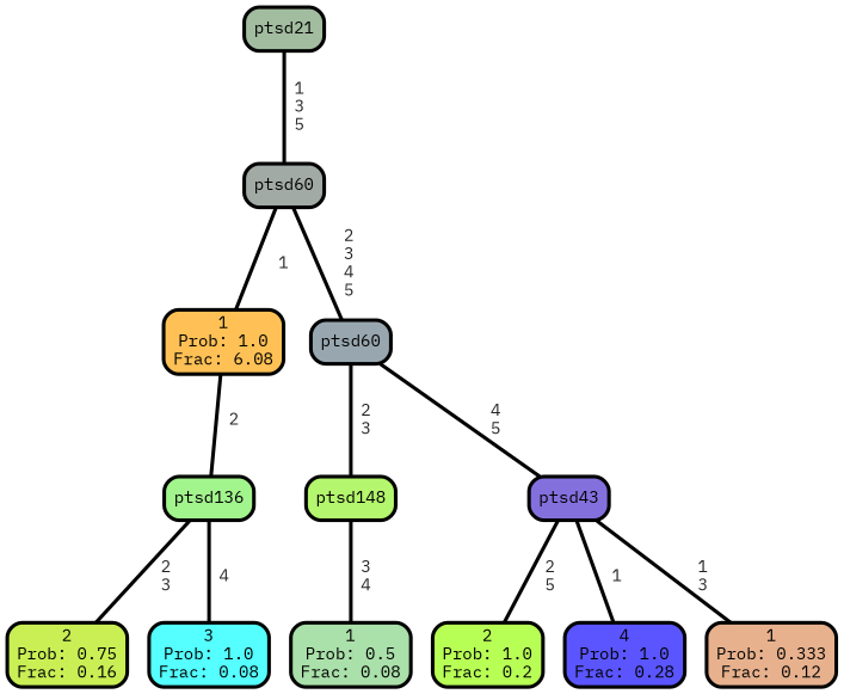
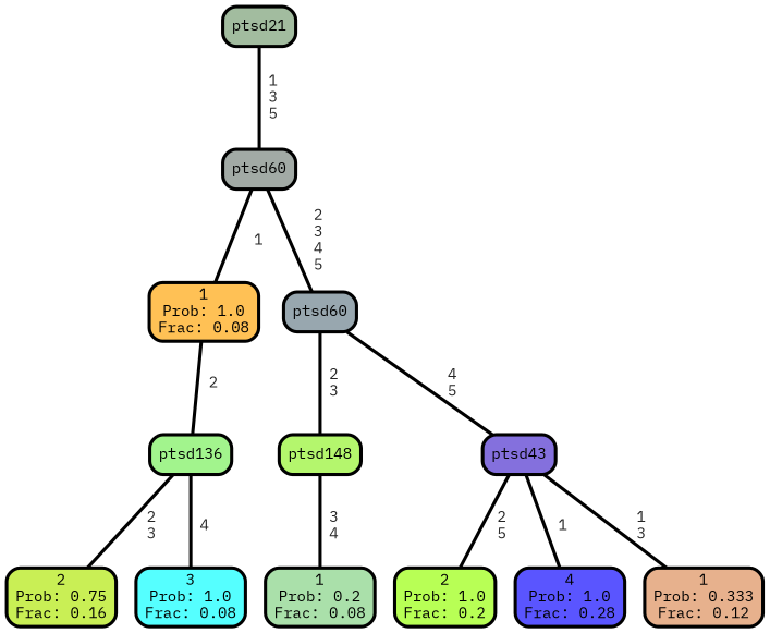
  graph {
    fontname="IBM Plex Mono"
    ranksep="0 equally"
    splines=straight
    node [color=black fontcolor=black fontname="IBM Plex Mono" penwidth=3 shape=box style="filled, rounded"]
    edge [color=black fontcolor=grey14 fontname="IBM Plex Mono" fontweight=bold penwidth=3]
    n1 [fillcolor="#c9ef55" label="2\nProb: 0.75\nFrac: 0.16"]
    n2 [fillcolor="#a2f48d" label=ptsd136]
    n3 [fillcolor="#55ffff" label="3\nProb: 1.0\nFrac: 0.08"]
    n4 [fillcolor="#a2bc9f" label=ptsd21]
    n5 [fillcolor="#a2aaa5" label=ptsd60]
-   n6 [fillcolor="#ffc155" label="1\nProb: 1.0\nFrac: 6.08"]
+   n6 [fillcolor="#ffc155" label="1\nProb: 1.0\nFrac: 0.08"]
    n7 [fillcolor="#98a7af" label=ptsd60]
    n8 [fillcolor="#b4f66d" label=ptsd148]
    n9 [fillcolor="#8470dd" label=ptsd43]
-   n10 [fillcolor="#aae0aa" label="1\nProb: 0.5\nFrac: 0.08"]
+   n10 [fillcolor="#aae0aa" label="1\nProb: 0.2\nFrac: 0.08"]
    n11 [fillcolor="#b8ff55" label="2\nProb: 1.0\nFrac: 0.2"]
    n12 [fillcolor="#5a55ff" label="4\nProb: 1.0\nFrac: 0.28"]
    n13 [fillcolor="#e7b18d" label="1\nProb: 0.333\nFrac: 0.12"]
    subgraph sub_1 {
      rank=same
    }
    n2 -- n1 [label=" 2\n 3"]
    n2 -- n3 [label=" 4"]
    n4 -- n5 [label=" 1\n 3\n 5"]
    n5 -- n6 [label=" 1"]
    n5 -- n7 [label=" 2\n 3\n 4\n 5"]
    n6 -- n2 [label=" 2"]
    n7 -- n8 [label=" 2\n 3"]
    n7 -- n9 [label=" 4\n 5"]
    n8 -- n10 [label=" 3\n 4"]
    n9 -- n11 [label=" 2\n 5"]
    n9 -- n12 [label=" 1"]
    n9 -- n13 [label=" 1\n 3"]
  }
